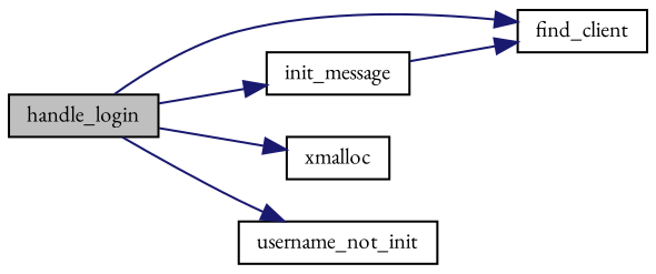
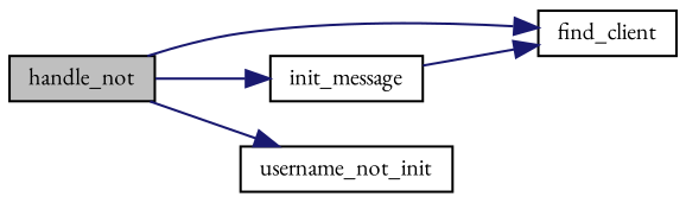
  digraph {
    fontname="EB Garamond"
    rankdir=LR
    node [color=black fillcolor=white fontname="EB Garamond" fontsize=10 shape=record style=filled]
    edge [color=midnightblue fontname="EB Garamond" fontsize=10 labelfontname=Helvetica labelfontsize=10 style=solid]
-   n1 [fillcolor=grey75 fontcolor=black height=0.2 label=handle_login width=0.4]
+   n1 [fillcolor=grey75 fontcolor=black height=0.2 label=handle_not width=0.4]
    n2 [height=0.2 label=find_client width=0.4]
    n3 [height=0.2 label=init_message width=0.4]
-   n4 [height=0.2 label=xmalloc width=0.4]
    n5 [height=0.2 label=username_not_init width=0.4]
    n1 -> n2
    n1 -> n3
-   n1 -> n4
    n1 -> n5
    n3 -> n2
  }
